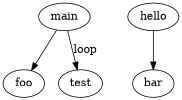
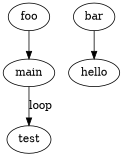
  strict digraph {
    main
    foo
    test
    bar
    hello
-   main -> foo
+   foo -> main
    main -> test [label=loop]
-   hello -> bar
+   bar -> hello
  }
